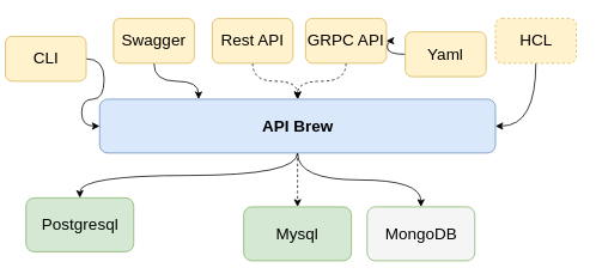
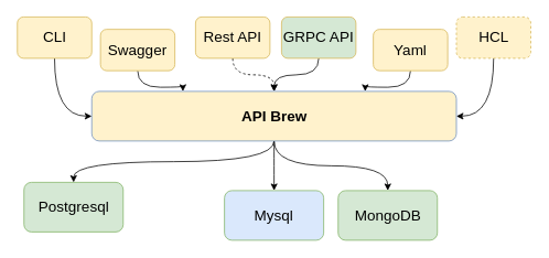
  <mxCell id="0" />
  <mxCell id="1" parent="0" />
  <mxCell id="2" style="edgeStyle=orthogonalEdgeStyle;curved=1;rounded=0;orthogonalLoop=1;jettySize=auto;html=1;entryX=0.5;entryY=0;entryDx=0;entryDy=0;fontSize=18;" edge="1" parent="1" source="5" target="18"><mxGeometry relative="1" as="geometry" /></mxCell>
  <mxCell id="3" style="edgeStyle=orthogonalEdgeStyle;curved=1;rounded=0;orthogonalLoop=1;jettySize=auto;html=1;entryX=0.5;entryY=0;entryDx=0;entryDy=0;fontSize=18;" edge="1" parent="1" source="5" target="20"><mxGeometry relative="1" as="geometry" /></mxCell>
- <mxCell id="4" style="edgeStyle=orthogonalEdgeStyle;curved=1;rounded=0;orthogonalLoop=1;jettySize=auto;html=1;fontSize=18;dashed=1;" edge="1" parent="1" source="5" target="19"><mxGeometry relative="1" as="geometry" /></mxCell>
- <mxCell id="5" value="API Brew" style="rounded=1;whiteSpace=wrap;html=1;fillColor=#dae8fc;strokeColor=#6c8ebf;fontStyle=1;fontSize=18;" vertex="1" parent="1"><mxGeometry x="110.5" y="110" width="441" height="60" as="geometry" /></mxCell>
- <mxCell id="6" value="" style="edgeStyle=orthogonalEdgeStyle;curved=1;rounded=0;orthogonalLoop=1;jettySize=auto;html=1;fontSize=18;dashed=1;" edge="1" parent="1" source="7" target="5"><mxGeometry relative="1" as="geometry" /></mxCell>
- <mxCell id="7" value="GRPC API" style="rounded=1;whiteSpace=wrap;html=1;fontSize=18;fillColor=#fff2cc;strokeColor=#d6b656;" vertex="1" parent="1"><mxGeometry x="340" y="20" width="90" height="50" as="geometry" /></mxCell>
+ <mxCell id="4" style="edgeStyle=orthogonalEdgeStyle;curved=1;rounded=0;orthogonalLoop=1;jettySize=auto;html=1;fontSize=18;" edge="1" parent="1" source="5" target="19"><mxGeometry relative="1" as="geometry" /></mxCell>
+ <mxCell id="5" value="API Brew" style="rounded=1;whiteSpace=wrap;html=1;fillColor=#fff2cc;strokeColor=#6c8ebf;fontStyle=1;fontSize=18;" vertex="1" parent="1"><mxGeometry x="110.5" y="110" width="441" height="60" as="geometry" /></mxCell>
+ <mxCell id="6" value="" style="edgeStyle=orthogonalEdgeStyle;curved=1;rounded=0;orthogonalLoop=1;jettySize=auto;html=1;fontSize=18;" edge="1" parent="1" source="7" target="5"><mxGeometry relative="1" as="geometry" /></mxCell>
+ <mxCell id="7" value="GRPC API" style="rounded=1;whiteSpace=wrap;html=1;fontSize=18;fillColor=#d5e8d4;strokeColor=#d6b656;" vertex="1" parent="1"><mxGeometry x="340" y="20" width="90" height="50" as="geometry" /></mxCell>
  <mxCell id="8" value="" style="edgeStyle=orthogonalEdgeStyle;curved=1;rounded=0;orthogonalLoop=1;jettySize=auto;html=1;fontSize=18;dashed=1;" edge="1" parent="1" source="9" target="5"><mxGeometry relative="1" as="geometry" /></mxCell>
  <mxCell id="9" value="Rest API" style="rounded=1;whiteSpace=wrap;html=1;fontSize=18;fillColor=#fff2cc;strokeColor=#d6b656;" vertex="1" parent="1"><mxGeometry x="236" y="20" width="90" height="50" as="geometry" /></mxCell>
  <mxCell id="10" style="edgeStyle=orthogonalEdgeStyle;curved=1;rounded=0;orthogonalLoop=1;jettySize=auto;html=1;entryX=0.25;entryY=0;entryDx=0;entryDy=0;fontSize=18;" edge="1" parent="1" source="11" target="5"><mxGeometry relative="1" as="geometry" /></mxCell>
- <mxCell id="11" value="Swagger" style="rounded=1;whiteSpace=wrap;html=1;fontSize=18;fillColor=#fff2cc;strokeColor=#d6b656;" vertex="1" parent="1"><mxGeometry x="126" y="20" width="90" height="50" as="geometry" /></mxCell>
+ <mxCell id="11" value="Swagger" style="rounded=1;whiteSpace=wrap;html=1;fontSize=18;fillColor=#fff2cc;strokeColor=#d6b656;" vertex="1" parent="1"><mxGeometry x="121" y="35" width="90" height="50" as="geometry" /></mxCell>
  <mxCell id="12" style="edgeStyle=orthogonalEdgeStyle;rounded=0;orthogonalLoop=1;jettySize=auto;html=1;entryX=0;entryY=0.5;entryDx=0;entryDy=0;fontSize=18;curved=1;" edge="1" parent="1" source="13" target="5"><mxGeometry relative="1" as="geometry" /></mxCell>
- <mxCell id="13" value="CLI" style="rounded=1;whiteSpace=wrap;html=1;fontSize=18;fillColor=#fff2cc;strokeColor=#d6b656;" vertex="1" parent="1"><mxGeometry x="5.5" y="40" width="90" height="50" as="geometry" /></mxCell>
- <mxCell id="14" style="edgeStyle=orthogonalEdgeStyle;curved=1;rounded=0;orthogonalLoop=1;jettySize=auto;html=1;fontSize=18;" edge="1" parent="1" source="15" target="7"><mxGeometry relative="1" as="geometry" /></mxCell>
+ <mxCell id="13" value="CLI" style="rounded=1;whiteSpace=wrap;html=1;fontSize=18;fillColor=#fff2cc;strokeColor=#d6b656;" vertex="1" parent="1"><mxGeometry x="20.5" y="20" width="90" height="50" as="geometry" /></mxCell>
+ <mxCell id="14" style="edgeStyle=orthogonalEdgeStyle;curved=1;rounded=0;orthogonalLoop=1;jettySize=auto;html=1;entryX=0.75;entryY=0;entryDx=0;entryDy=0;fontSize=18;" edge="1" parent="1" source="15" target="5"><mxGeometry relative="1" as="geometry" /></mxCell>
  <mxCell id="15" value="Yaml" style="rounded=1;whiteSpace=wrap;html=1;fontSize=18;fillColor=#fff2cc;strokeColor=#d6b656;" vertex="1" parent="1"><mxGeometry x="451" y="35" width="90" height="50" as="geometry" /></mxCell>
  <mxCell id="16" style="edgeStyle=orthogonalEdgeStyle;curved=1;rounded=0;orthogonalLoop=1;jettySize=auto;html=1;entryX=1;entryY=0.5;entryDx=0;entryDy=0;fontSize=18;" edge="1" parent="1" source="17" target="5"><mxGeometry relative="1" as="geometry" /></mxCell>
  <mxCell id="17" value="HCL" style="rounded=1;whiteSpace=wrap;html=1;fontSize=18;fillColor=#fff2cc;strokeColor=#d6b656;dashed=1;" vertex="1" parent="1"><mxGeometry x="551.5" y="20" width="90" height="50" as="geometry" /></mxCell>
  <mxCell id="18" value="Postgresql" style="rounded=1;whiteSpace=wrap;html=1;fontSize=18;fillColor=#d5e8d4;strokeColor=#82b366;" vertex="1" parent="1"><mxGeometry x="28.5" y="220" width="120" height="60" as="geometry" /></mxCell>
- <mxCell id="19" value="Mysql" style="rounded=1;whiteSpace=wrap;html=1;fontSize=18;fillColor=#d5e8d4;strokeColor=#82b366;" vertex="1" parent="1"><mxGeometry x="271" y="230" width="120" height="60" as="geometry" /></mxCell>
- <mxCell id="20" value="MongoDB" style="rounded=1;whiteSpace=wrap;html=1;fontSize=18;fillColor=#f5f5f5;strokeColor=#82b366;" vertex="1" parent="1"><mxGeometry x="408.5" y="230" width="120" height="60" as="geometry" /></mxCell>
+ <mxCell id="19" value="Mysql" style="rounded=1;whiteSpace=wrap;html=1;fontSize=18;fillColor=#dae8fc;strokeColor=#82b366;" vertex="1" parent="1"><mxGeometry x="271" y="230" width="120" height="60" as="geometry" /></mxCell>
+ <mxCell id="20" value="MongoDB" style="rounded=1;whiteSpace=wrap;html=1;fontSize=18;fillColor=#d5e8d4;strokeColor=#82b366;" vertex="1" parent="1"><mxGeometry x="408.5" y="230" width="120" height="60" as="geometry" /></mxCell>
